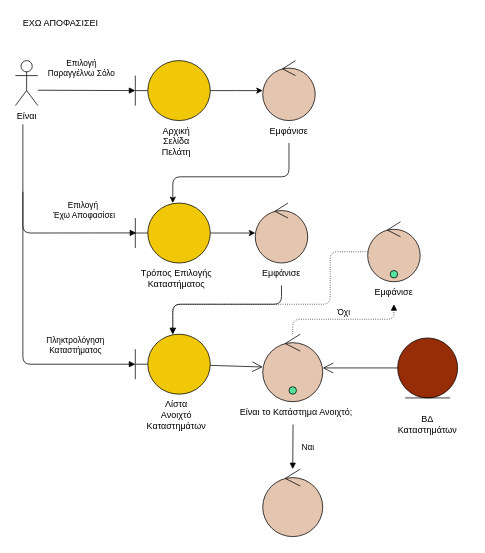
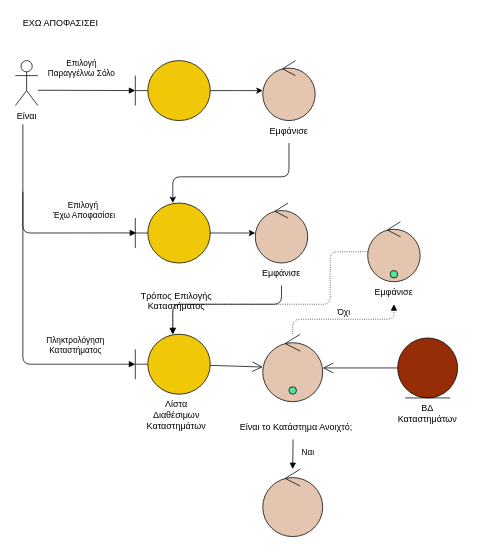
  <mxCell id="0" />
  <mxCell id="1" parent="0" />
  <mxCell id="2" value="Είναι" style="shape=umlActor;verticalLabelPosition=bottom;verticalAlign=top;html=1;" parent="1" vertex="1"><mxGeometry x="20" y="80" width="30" height="60" as="geometry" /></mxCell>
  <mxCell id="3" style="edgeStyle=orthogonalEdgeStyle;rounded=0;orthogonalLoop=1;jettySize=auto;html=1;" parent="1" source="4" edge="1"><mxGeometry relative="1" as="geometry"><mxPoint x="350" y="120" as="targetPoint" /></mxGeometry></mxCell>
  <mxCell id="4" value="" style="shape=umlBoundary;whiteSpace=wrap;html=1;fillColor=#F0C808;" parent="1" vertex="1"><mxGeometry x="180" y="80" width="100" height="80" as="geometry" /></mxCell>
  <mxCell id="5" value="Επιλογή &lt;br&gt;Παραγγέλνω Σόλο" style="html=1;verticalAlign=bottom;endArrow=block;rounded=0;labelBackgroundColor=none;" parent="1" edge="1"><mxGeometry x="-0.11" y="14" width="80" relative="1" as="geometry"><mxPoint x="50" y="119.5" as="sourcePoint" /><mxPoint x="180" y="120" as="targetPoint" /><mxPoint as="offset" /></mxGeometry></mxCell>
  <mxCell id="6" style="edgeStyle=orthogonalEdgeStyle;rounded=1;orthogonalLoop=1;jettySize=auto;html=1;exitX=0.5;exitY=1;exitDx=0;exitDy=0;" parent="1" source="26" target="9" edge="1"><mxGeometry relative="1" as="geometry"><Array as="points"><mxPoint x="385" y="235" /><mxPoint x="230" y="235" /></Array><mxPoint x="385" y="160" as="sourcePoint" /></mxGeometry></mxCell>
  <mxCell id="7" value="" style="ellipse;shape=umlControl;whiteSpace=wrap;html=1;fillColor=#E4C5AF;" parent="1" vertex="1"><mxGeometry x="350" y="80" width="70" height="80" as="geometry" /></mxCell>
  <mxCell id="8" style="edgeStyle=orthogonalEdgeStyle;rounded=0;orthogonalLoop=1;jettySize=auto;html=1;strokeColor=#000000;" parent="1" source="9" target="12" edge="1"><mxGeometry relative="1" as="geometry" /></mxCell>
  <mxCell id="9" value="" style="shape=umlBoundary;whiteSpace=wrap;html=1;fillColor=#F0C808;" parent="1" vertex="1"><mxGeometry x="180" y="270" width="100" height="80" as="geometry" /></mxCell>
  <mxCell id="10" value="Επιλογή&lt;br&gt;&amp;nbsp;Έχω Αποφασίσει" style="html=1;verticalAlign=bottom;endArrow=block;rounded=1;entryX=0.012;entryY=0.498;entryDx=0;entryDy=0;entryPerimeter=0;labelBackgroundColor=none;" parent="1" target="9" edge="1"><mxGeometry x="0.519" y="15" width="80" relative="1" as="geometry"><mxPoint x="30" y="165" as="sourcePoint" /><mxPoint x="180" y="258" as="targetPoint" /><Array as="points"><mxPoint x="30" y="310" /></Array><mxPoint as="offset" /></mxGeometry></mxCell>
  <mxCell id="11" style="edgeStyle=orthogonalEdgeStyle;rounded=1;orthogonalLoop=1;jettySize=auto;html=1;strokeColor=#000000;exitX=0.5;exitY=1;exitDx=0;exitDy=0;" parent="1" source="28" target="13" edge="1"><mxGeometry relative="1" as="geometry"><Array as="points"><mxPoint x="375" y="405" /><mxPoint x="230" y="405" /></Array></mxGeometry></mxCell>
  <mxCell id="12" value="" style="ellipse;shape=umlControl;whiteSpace=wrap;html=1;fillColor=#E4C5AF;" parent="1" vertex="1"><mxGeometry x="340" y="270" width="70" height="80" as="geometry" /></mxCell>
  <mxCell id="13" value="" style="shape=umlBoundary;whiteSpace=wrap;html=1;strokeColor=#000000;fillColor=#F0C808;" parent="1" vertex="1"><mxGeometry x="180" y="445" width="100" height="80" as="geometry" /></mxCell>
  <mxCell id="14" value="Πληκτρολόγηση &lt;br&gt;Καταστήματος" style="html=1;verticalAlign=bottom;endArrow=block;rounded=1;entryX=0;entryY=0.5;entryDx=0;entryDy=0;entryPerimeter=0;labelBackgroundColor=none;" parent="1" target="13" edge="1"><mxGeometry x="0.579" y="10" width="80" relative="1" as="geometry"><mxPoint x="30" y="255" as="sourcePoint" /><mxPoint x="180" y="410" as="targetPoint" /><Array as="points"><mxPoint x="30" y="485" /></Array><mxPoint as="offset" /></mxGeometry></mxCell>
  <mxCell id="15" value="" style="ellipse;shape=umlControl;whiteSpace=wrap;html=1;strokeColor=#000000;fillColor=#E4C5AF;" parent="1" vertex="1"><mxGeometry x="350" y="445" width="80" height="90" as="geometry" /></mxCell>
  <mxCell id="16" value="" style="ellipse;shape=umlEntity;whiteSpace=wrap;html=1;fillColor=#972D07;" parent="1" vertex="1"><mxGeometry x="530" y="450" width="80" height="80" as="geometry" /></mxCell>
  <mxCell id="17" value="" style="endArrow=open;endFill=1;endSize=12;html=1;rounded=0;strokeColor=#000000;" parent="1" source="13" target="15" edge="1"><mxGeometry width="160" relative="1" as="geometry"><mxPoint x="240" y="400" as="sourcePoint" /><mxPoint x="400" y="400" as="targetPoint" /></mxGeometry></mxCell>
  <mxCell id="18" value="" style="endArrow=open;endFill=1;endSize=12;html=1;rounded=0;strokeColor=#000000;" parent="1" source="16" target="15" edge="1"><mxGeometry width="160" relative="1" as="geometry"><mxPoint x="240" y="400" as="sourcePoint" /><mxPoint x="400" y="400" as="targetPoint" /></mxGeometry></mxCell>
  <mxCell id="19" value="Ναι" style="html=1;verticalAlign=bottom;endArrow=block;rounded=0;strokeColor=#000000;exitX=0.476;exitY=1.014;exitDx=0;exitDy=0;exitPerimeter=0;labelBackgroundColor=none;" parent="1" source="31" target="24" edge="1"><mxGeometry x="0.324" y="20" width="80" relative="1" as="geometry"><mxPoint x="280" y="560" as="sourcePoint" /><mxPoint x="390" y="585" as="targetPoint" /><mxPoint as="offset" /></mxGeometry></mxCell>
  <mxCell id="20" value="Όχι" style="html=1;verticalAlign=bottom;endArrow=block;rounded=1;fillColor=#e51400;strokeColor=#000000;dashed=1;dashPattern=1 2;labelBackgroundColor=none;entryX=0.5;entryY=1;entryDx=0;entryDy=0;" parent="1" source="15" target="29" edge="1"><mxGeometry width="80" relative="1" as="geometry"><mxPoint x="280" y="660" as="sourcePoint" /><mxPoint x="460" y="610" as="targetPoint" /><Array as="points"><mxPoint x="390" y="425" /><mxPoint x="525" y="425" /></Array></mxGeometry></mxCell>
  <mxCell id="21" value="" style="ellipse;shape=umlControl;whiteSpace=wrap;html=1;fillColor=#E4C5AF;strokeColor=#000000;fontColor=#ffffff;" parent="1" vertex="1"><mxGeometry x="490" y="295" width="70" height="80" as="geometry" /></mxCell>
  <mxCell id="22" value="" style="endArrow=block;endFill=1;endSize=6;html=1;rounded=1;fillColor=#e51400;strokeColor=#000000;jumpStyle=arc;dashed=1;dashPattern=1 2;" parent="1" source="21" target="13" edge="1"><mxGeometry width="160" relative="1" as="geometry"><mxPoint x="380.032" y="432.75" as="sourcePoint" /><mxPoint x="300.005" y="430" as="targetPoint" /><Array as="points"><mxPoint x="440" y="335" /><mxPoint x="440" y="405" /><mxPoint x="230" y="405" /></Array></mxGeometry></mxCell>
  <mxCell id="23" value="ΕΧΩ ΑΠΟΦΑΣΙΣΕΙ" style="text;html=1;align=center;verticalAlign=middle;resizable=0;points=[];autosize=1;strokeColor=none;fillColor=none;" parent="1" vertex="1"><mxGeometry x="20" y="20" width="120" height="20" as="geometry" /></mxCell>
  <mxCell id="24" value="" style="ellipse;shape=umlControl;whiteSpace=wrap;html=1;fillColor=#E4C5AF;" parent="1" vertex="1"><mxGeometry x="350" y="625" width="80" height="90" as="geometry" /></mxCell>
- <mxCell id="25" value="&lt;meta charset=&quot;utf-8&quot;&gt;&lt;span style=&quot;color: rgb(0, 0, 0); font-family: helvetica; font-size: 12px; font-style: normal; font-weight: 400; letter-spacing: normal; text-indent: 0px; text-transform: none; word-spacing: 0px; display: inline; float: none;&quot;&gt;Αρχική&lt;/span&gt;&lt;br style=&quot;color: rgb(0, 0, 0); font-family: helvetica; font-size: 12px; font-style: normal; font-weight: 400; letter-spacing: normal; text-indent: 0px; text-transform: none; word-spacing: 0px;&quot;&gt;&lt;span style=&quot;color: rgb(0, 0, 0); font-family: helvetica; font-size: 12px; font-style: normal; font-weight: 400; letter-spacing: normal; text-indent: 0px; text-transform: none; word-spacing: 0px; display: inline; float: none;&quot;&gt;Σελίδα&lt;/span&gt;&lt;br style=&quot;color: rgb(0, 0, 0); font-family: helvetica; font-size: 12px; font-style: normal; font-weight: 400; letter-spacing: normal; text-indent: 0px; text-transform: none; word-spacing: 0px;&quot;&gt;&lt;span style=&quot;color: rgb(0, 0, 0); font-family: helvetica; font-size: 12px; font-style: normal; font-weight: 400; letter-spacing: normal; text-indent: 0px; text-transform: none; word-spacing: 0px; display: inline; float: none;&quot;&gt;Πελάτη&lt;/span&gt;" style="text;whiteSpace=wrap;html=1;labelBackgroundColor=none;align=center;" parent="1" vertex="1"><mxGeometry x="200" y="160" width="70" height="60" as="geometry" /></mxCell>
  <mxCell id="26" value="&lt;meta charset=&quot;utf-8&quot;&gt;&lt;span style=&quot;color: rgb(0, 0, 0); font-family: helvetica; font-size: 12px; font-style: normal; font-weight: 400; letter-spacing: normal; text-indent: 0px; text-transform: none; word-spacing: 0px; display: inline; float: none;&quot;&gt;Εμφάνισε&lt;/span&gt;" style="text;whiteSpace=wrap;html=1;labelBackgroundColor=none;align=center;" parent="1" vertex="1"><mxGeometry x="345" y="160" width="80" height="30" as="geometry" /></mxCell>
- <mxCell id="27" value="&lt;span style=&quot;color: rgb(0 , 0 , 0) ; font-family: &amp;#34;helvetica&amp;#34; ; font-size: 12px ; font-style: normal ; font-weight: 400 ; letter-spacing: normal ; text-indent: 0px ; text-transform: none ; word-spacing: 0px ; display: inline ; float: none&quot;&gt;Τρόπος&amp;nbsp;&lt;/span&gt;&lt;span style=&quot;color: rgb(0 , 0 , 0) ; font-family: &amp;#34;helvetica&amp;#34; ; font-size: 12px ; font-style: normal ; font-weight: 400 ; letter-spacing: normal ; text-indent: 0px ; text-transform: none ; word-spacing: 0px ; display: inline ; float: none&quot;&gt;Επιλογής&lt;/span&gt;&lt;br style=&quot;color: rgb(0 , 0 , 0) ; font-family: &amp;#34;helvetica&amp;#34; ; font-size: 12px ; font-style: normal ; font-weight: 400 ; letter-spacing: normal ; text-indent: 0px ; text-transform: none ; word-spacing: 0px&quot;&gt;&lt;span style=&quot;color: rgb(0 , 0 , 0) ; font-family: &amp;#34;helvetica&amp;#34; ; font-size: 12px ; font-style: normal ; font-weight: 400 ; letter-spacing: normal ; text-indent: 0px ; text-transform: none ; word-spacing: 0px ; display: inline ; float: none&quot;&gt;Καταστήματος&lt;/span&gt;" style="text;whiteSpace=wrap;html=1;labelBackgroundColor=none;align=center;" parent="1" vertex="1"><mxGeometry x="180" y="350" width="110" height="35" as="geometry" /></mxCell>
+ <mxCell id="27" value="&lt;span style=&quot;color: rgb(0 , 0 , 0) ; font-family: &amp;#34;helvetica&amp;#34; ; font-size: 12px ; font-style: normal ; font-weight: 400 ; letter-spacing: normal ; text-indent: 0px ; text-transform: none ; word-spacing: 0px ; display: inline ; float: none&quot;&gt;Τρόπος&amp;nbsp;&lt;/span&gt;&lt;span style=&quot;color: rgb(0 , 0 , 0) ; font-family: &amp;#34;helvetica&amp;#34; ; font-size: 12px ; font-style: normal ; font-weight: 400 ; letter-spacing: normal ; text-indent: 0px ; text-transform: none ; word-spacing: 0px ; display: inline ; float: none&quot;&gt;Επιλογής&lt;/span&gt;&lt;br style=&quot;color: rgb(0 , 0 , 0) ; font-family: &amp;#34;helvetica&amp;#34; ; font-size: 12px ; font-style: normal ; font-weight: 400 ; letter-spacing: normal ; text-indent: 0px ; text-transform: none ; word-spacing: 0px&quot;&gt;&lt;span style=&quot;color: rgb(0 , 0 , 0) ; font-family: &amp;#34;helvetica&amp;#34; ; font-size: 12px ; font-style: normal ; font-weight: 400 ; letter-spacing: normal ; text-indent: 0px ; text-transform: none ; word-spacing: 0px ; display: inline ; float: none&quot;&gt;Καταστήματος&lt;/span&gt;" style="text;whiteSpace=wrap;html=1;labelBackgroundColor=none;align=center;" parent="1" vertex="1"><mxGeometry x="180" y="380" width="110" height="35" as="geometry" /></mxCell>
  <mxCell id="28" value="&lt;meta charset=&quot;utf-8&quot;&gt;&lt;span style=&quot;color: rgb(0, 0, 0); font-family: helvetica; font-size: 12px; font-style: normal; font-weight: 400; letter-spacing: normal; text-indent: 0px; text-transform: none; word-spacing: 0px; display: inline; float: none;&quot;&gt;Εμφάνισε&lt;/span&gt;" style="text;whiteSpace=wrap;html=1;labelBackgroundColor=none;align=center;" parent="1" vertex="1"><mxGeometry x="335" y="350" width="80" height="30" as="geometry" /></mxCell>
  <mxCell id="29" value="&lt;meta charset=&quot;utf-8&quot;&gt;&lt;span style=&quot;font-family: helvetica; font-size: 12px; font-style: normal; font-weight: 400; letter-spacing: normal; text-indent: 0px; text-transform: none; word-spacing: 0px; display: inline; float: none;&quot;&gt;Εμφάνισε&lt;/span&gt;" style="text;whiteSpace=wrap;html=1;labelBackgroundColor=none;align=center;fontColor=#000000;" parent="1" vertex="1"><mxGeometry x="485" y="375" width="80" height="30" as="geometry" /></mxCell>
- <mxCell id="30" value="&lt;meta charset=&quot;utf-8&quot;&gt;&lt;span style=&quot;color: rgb(0, 0, 0); font-family: helvetica; font-size: 12px; font-style: normal; font-weight: 400; letter-spacing: normal; text-indent: 0px; text-transform: none; word-spacing: 0px; display: inline; float: none;&quot;&gt;Λίστα&lt;/span&gt;&lt;br style=&quot;color: rgb(0, 0, 0); font-family: helvetica; font-size: 12px; font-style: normal; font-weight: 400; letter-spacing: normal; text-indent: 0px; text-transform: none; word-spacing: 0px;&quot;&gt;&lt;span style=&quot;color: rgb(0, 0, 0); font-family: helvetica; font-size: 12px; font-style: normal; font-weight: 400; letter-spacing: normal; text-indent: 0px; text-transform: none; word-spacing: 0px; display: inline; float: none;&quot;&gt;Ανοιχτό&lt;/span&gt;&lt;br style=&quot;color: rgb(0, 0, 0); font-family: helvetica; font-size: 12px; font-style: normal; font-weight: 400; letter-spacing: normal; text-indent: 0px; text-transform: none; word-spacing: 0px;&quot;&gt;&lt;span style=&quot;color: rgb(0, 0, 0); font-family: helvetica; font-size: 12px; font-style: normal; font-weight: 400; letter-spacing: normal; text-indent: 0px; text-transform: none; word-spacing: 0px; display: inline; float: none;&quot;&gt;Καταστημάτων&lt;/span&gt;" style="text;whiteSpace=wrap;html=1;labelBackgroundColor=none;align=center;" parent="1" vertex="1"><mxGeometry x="180" y="525" width="110" height="60" as="geometry" /></mxCell>
- <mxCell id="31" value="&lt;meta charset=&quot;utf-8&quot;&gt;&lt;span style=&quot;color: rgb(0, 0, 0); font-family: helvetica; font-size: 12px; font-style: normal; font-weight: 400; letter-spacing: normal; text-indent: 0px; text-transform: none; word-spacing: 0px; display: inline; float: none;&quot;&gt;Είναι το Κατάστημα Ανοιχτό;&lt;/span&gt;" style="text;whiteSpace=wrap;html=1;labelBackgroundColor=none;align=center;" parent="1" vertex="1"><mxGeometry x="300" y="535" width="190" height="30" as="geometry" /></mxCell>
- <mxCell id="32" value="&lt;meta charset=&quot;utf-8&quot;&gt;&lt;span style=&quot;color: rgb(0, 0, 0); font-family: helvetica; font-size: 12px; font-style: normal; font-weight: 400; letter-spacing: normal; text-indent: 0px; text-transform: none; word-spacing: 0px; display: inline; float: none;&quot;&gt;ΒΔ&lt;/span&gt;&lt;br style=&quot;color: rgb(0, 0, 0); font-family: helvetica; font-size: 12px; font-style: normal; font-weight: 400; letter-spacing: normal; text-indent: 0px; text-transform: none; word-spacing: 0px;&quot;&gt;&lt;span style=&quot;color: rgb(0, 0, 0); font-family: helvetica; font-size: 12px; font-style: normal; font-weight: 400; letter-spacing: normal; text-indent: 0px; text-transform: none; word-spacing: 0px; display: inline; float: none;&quot;&gt;Καταστημάτων&lt;/span&gt;" style="text;whiteSpace=wrap;html=1;labelBackgroundColor=none;align=center;" parent="1" vertex="1"><mxGeometry x="515" y="545" width="110" height="40" as="geometry" /></mxCell>
+ <mxCell id="30" value="&lt;meta charset=&quot;utf-8&quot;&gt;&lt;span style=&quot;color: rgb(0, 0, 0); font-family: helvetica; font-size: 12px; font-style: normal; font-weight: 400; letter-spacing: normal; text-indent: 0px; text-transform: none; word-spacing: 0px; display: inline; float: none;&quot;&gt;Λίστα&lt;/span&gt;&lt;br style=&quot;color: rgb(0, 0, 0); font-family: helvetica; font-size: 12px; font-style: normal; font-weight: 400; letter-spacing: normal; text-indent: 0px; text-transform: none; word-spacing: 0px;&quot;&gt;&lt;span style=&quot;color: rgb(0, 0, 0); font-family: helvetica; font-size: 12px; font-style: normal; font-weight: 400; letter-spacing: normal; text-indent: 0px; text-transform: none; word-spacing: 0px; display: inline; float: none;&quot;&gt;Διαθέσιμων&lt;/span&gt;&lt;br style=&quot;color: rgb(0, 0, 0); font-family: helvetica; font-size: 12px; font-style: normal; font-weight: 400; letter-spacing: normal; text-indent: 0px; text-transform: none; word-spacing: 0px;&quot;&gt;&lt;span style=&quot;color: rgb(0, 0, 0); font-family: helvetica; font-size: 12px; font-style: normal; font-weight: 400; letter-spacing: normal; text-indent: 0px; text-transform: none; word-spacing: 0px; display: inline; float: none;&quot;&gt;Καταστημάτων&lt;/span&gt;" style="text;whiteSpace=wrap;html=1;labelBackgroundColor=none;align=center;" parent="1" vertex="1"><mxGeometry x="180" y="525" width="110" height="60" as="geometry" /></mxCell>
+ <mxCell id="31" value="&lt;meta charset=&quot;utf-8&quot;&gt;&lt;span style=&quot;color: rgb(0, 0, 0); font-family: helvetica; font-size: 12px; font-style: normal; font-weight: 400; letter-spacing: normal; text-indent: 0px; text-transform: none; word-spacing: 0px; display: inline; float: none;&quot;&gt;Είναι το Κατάστημα Ανοιχτό;&lt;/span&gt;" style="text;whiteSpace=wrap;html=1;labelBackgroundColor=none;align=center;" parent="1" vertex="1"><mxGeometry x="300" y="555" width="190" height="30" as="geometry" /></mxCell>
+ <mxCell id="32" value="&lt;meta charset=&quot;utf-8&quot;&gt;&lt;span style=&quot;color: rgb(0, 0, 0); font-family: helvetica; font-size: 12px; font-style: normal; font-weight: 400; letter-spacing: normal; text-indent: 0px; text-transform: none; word-spacing: 0px; display: inline; float: none;&quot;&gt;ΒΔ&lt;/span&gt;&lt;br style=&quot;color: rgb(0, 0, 0); font-family: helvetica; font-size: 12px; font-style: normal; font-weight: 400; letter-spacing: normal; text-indent: 0px; text-transform: none; word-spacing: 0px;&quot;&gt;&lt;span style=&quot;color: rgb(0, 0, 0); font-family: helvetica; font-size: 12px; font-style: normal; font-weight: 400; letter-spacing: normal; text-indent: 0px; text-transform: none; word-spacing: 0px; display: inline; float: none;&quot;&gt;Καταστημάτων&lt;/span&gt;" style="text;whiteSpace=wrap;html=1;labelBackgroundColor=none;align=center;" parent="1" vertex="1"><mxGeometry x="515" y="530" width="110" height="40" as="geometry" /></mxCell>
  <mxCell id="33" value="" style="shape=ellipse;fillColor=#56E39F;strokeColor=default;html=1;sketch=0;" parent="1" vertex="1"><mxGeometry x="385" y="515" width="10" height="10" as="geometry" /></mxCell>
  <mxCell id="34" value="" style="shape=ellipse;fillColor=#56E39F;strokeColor=default;html=1;sketch=0;" parent="1" vertex="1"><mxGeometry x="520" y="360" width="10" height="10" as="geometry" /></mxCell>
